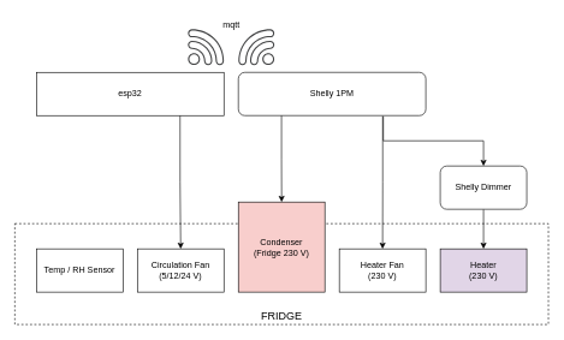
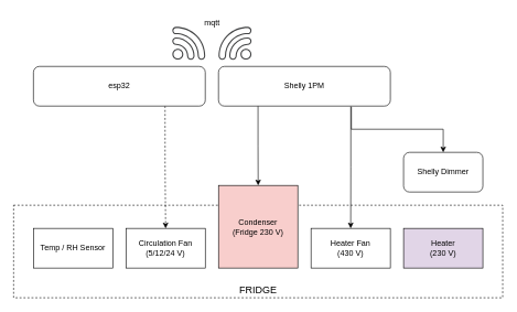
  <mxCell id="0" />
  <mxCell id="1" parent="0" />
  <mxCell id="2" value="FRIDGE" style="rounded=0;whiteSpace=wrap;html=1;fillColor=none;dashed=1;verticalAlign=bottom;fontSize=15;" vertex="1" parent="1"><mxGeometry x="20" y="310" width="740" height="140" as="geometry" /></mxCell>
  <mxCell id="3" value="Condenser&lt;div&gt;(Fridge 230 V)&lt;/div&gt;" style="rounded=0;whiteSpace=wrap;html=1;fillColor=#f8cecc;" vertex="1" parent="1"><mxGeometry x="330" y="280" width="120" height="125" as="geometry" /></mxCell>
- <mxCell id="4" style="edgeStyle=orthogonalEdgeStyle;rounded=0;orthogonalLoop=1;jettySize=auto;html=1;exitX=0.766;exitY=0.998;exitDx=0;exitDy=0;entryX=0.5;entryY=0;entryDx=0;entryDy=0;exitPerimeter=0;" edge="1" parent="1" source="5" target="15"><mxGeometry relative="1" as="geometry" /></mxCell>
- <mxCell id="5" value="esp32" style="whiteSpace=wrap;html=1;rounded=0;" vertex="1" parent="1"><mxGeometry x="50" y="100" width="260" height="60" as="geometry" /></mxCell>
+ <mxCell id="4" style="edgeStyle=orthogonalEdgeStyle;rounded=0;orthogonalLoop=1;jettySize=auto;html=1;exitX=0.766;exitY=0.998;exitDx=0;exitDy=0;entryX=0.5;entryY=0;entryDx=0;entryDy=0;exitPerimeter=0;dashed=1;" edge="1" parent="1" source="5" target="15"><mxGeometry relative="1" as="geometry" /></mxCell>
+ <mxCell id="5" value="esp32" style="rounded=1;whiteSpace=wrap;html=1;" vertex="1" parent="1"><mxGeometry x="50" y="100" width="260" height="60" as="geometry" /></mxCell>
  <mxCell id="6" value="Heater&lt;div&gt;(230 V)&lt;/div&gt;" style="rounded=0;whiteSpace=wrap;html=1;fillColor=#e1d5e7;" vertex="1" parent="1"><mxGeometry x="610" y="345" width="120" height="60" as="geometry" /></mxCell>
  <mxCell id="7" style="edgeStyle=orthogonalEdgeStyle;rounded=0;orthogonalLoop=1;jettySize=auto;html=1;exitX=0.77;exitY=1.007;exitDx=0;exitDy=0;entryX=0.5;entryY=0;entryDx=0;entryDy=0;exitPerimeter=0;" edge="1" parent="1" source="10" target="13"><mxGeometry relative="1" as="geometry" /></mxCell>
  <mxCell id="8" style="edgeStyle=orthogonalEdgeStyle;rounded=0;orthogonalLoop=1;jettySize=auto;html=1;exitX=0.23;exitY=0.96;exitDx=0;exitDy=0;entryX=0.5;entryY=0;entryDx=0;entryDy=0;exitPerimeter=0;" edge="1" parent="1" source="10" target="3"><mxGeometry relative="1" as="geometry" /></mxCell>
  <mxCell id="9" style="edgeStyle=orthogonalEdgeStyle;rounded=0;orthogonalLoop=1;jettySize=auto;html=1;exitX=0.773;exitY=1.017;exitDx=0;exitDy=0;entryX=0.5;entryY=0;entryDx=0;entryDy=0;exitPerimeter=0;" edge="1" parent="1" source="10" target="12"><mxGeometry relative="1" as="geometry" /></mxCell>
  <mxCell id="10" value="Shelly 1PM" style="rounded=1;whiteSpace=wrap;html=1;" vertex="1" parent="1"><mxGeometry x="330" y="100" width="260" height="60" as="geometry" /></mxCell>
- <mxCell id="11" style="edgeStyle=orthogonalEdgeStyle;rounded=0;orthogonalLoop=1;jettySize=auto;html=1;exitX=0.5;exitY=1;exitDx=0;exitDy=0;entryX=0.5;entryY=0;entryDx=0;entryDy=0;" edge="1" parent="1" source="12" target="6"><mxGeometry relative="1" as="geometry" /></mxCell>
  <mxCell id="12" value="Shelly Dimmer" style="rounded=1;whiteSpace=wrap;html=1;" vertex="1" parent="1"><mxGeometry x="610" y="230" width="120" height="60" as="geometry" /></mxCell>
- <mxCell id="13" value="Heater Fan&lt;div&gt;(230 V)&lt;/div&gt;" style="rounded=0;whiteSpace=wrap;html=1;" vertex="1" parent="1"><mxGeometry x="470" y="345" width="120" height="60" as="geometry" /></mxCell>
+ <mxCell id="13" value="Heater Fan&lt;div&gt;(430 V)&lt;/div&gt;" style="rounded=0;whiteSpace=wrap;html=1;" vertex="1" parent="1"><mxGeometry x="470" y="345" width="120" height="60" as="geometry" /></mxCell>
  <mxCell id="14" value="Temp / RH Sensor" style="rounded=0;whiteSpace=wrap;html=1;" vertex="1" parent="1"><mxGeometry x="50" y="345" width="120" height="60" as="geometry" /></mxCell>
  <mxCell id="15" value="Circulation Fan&lt;div&gt;(5/12/24 V)&lt;/div&gt;" style="rounded=0;whiteSpace=wrap;html=1;" vertex="1" parent="1"><mxGeometry x="190" y="345" width="120" height="60" as="geometry" /></mxCell>
  <mxCell id="16" value="" style="sketch=0;pointerEvents=1;shadow=0;dashed=0;html=1;strokeColor=none;fillColor=#434445;aspect=fixed;labelPosition=center;verticalLabelPosition=bottom;verticalAlign=top;align=center;outlineConnect=0;shape=mxgraph.vvd.wi_fi;" vertex="1" parent="1"><mxGeometry x="260" y="40" width="50" height="50" as="geometry" /></mxCell>
  <mxCell id="17" value="" style="sketch=0;pointerEvents=1;shadow=0;dashed=0;html=1;strokeColor=none;fillColor=#434445;aspect=fixed;labelPosition=center;verticalLabelPosition=bottom;verticalAlign=top;align=center;outlineConnect=0;shape=mxgraph.vvd.wi_fi;flipV=0;flipH=1;" vertex="1" parent="1"><mxGeometry x="330" y="40" width="50" height="50" as="geometry" /></mxCell>
  <mxCell id="18" value="mqtt" style="text;html=1;align=center;verticalAlign=middle;resizable=0;points=[];autosize=1;strokeColor=none;fillColor=none;" vertex="1" parent="1"><mxGeometry x="295" y="20" width="50" height="30" as="geometry" /></mxCell>
